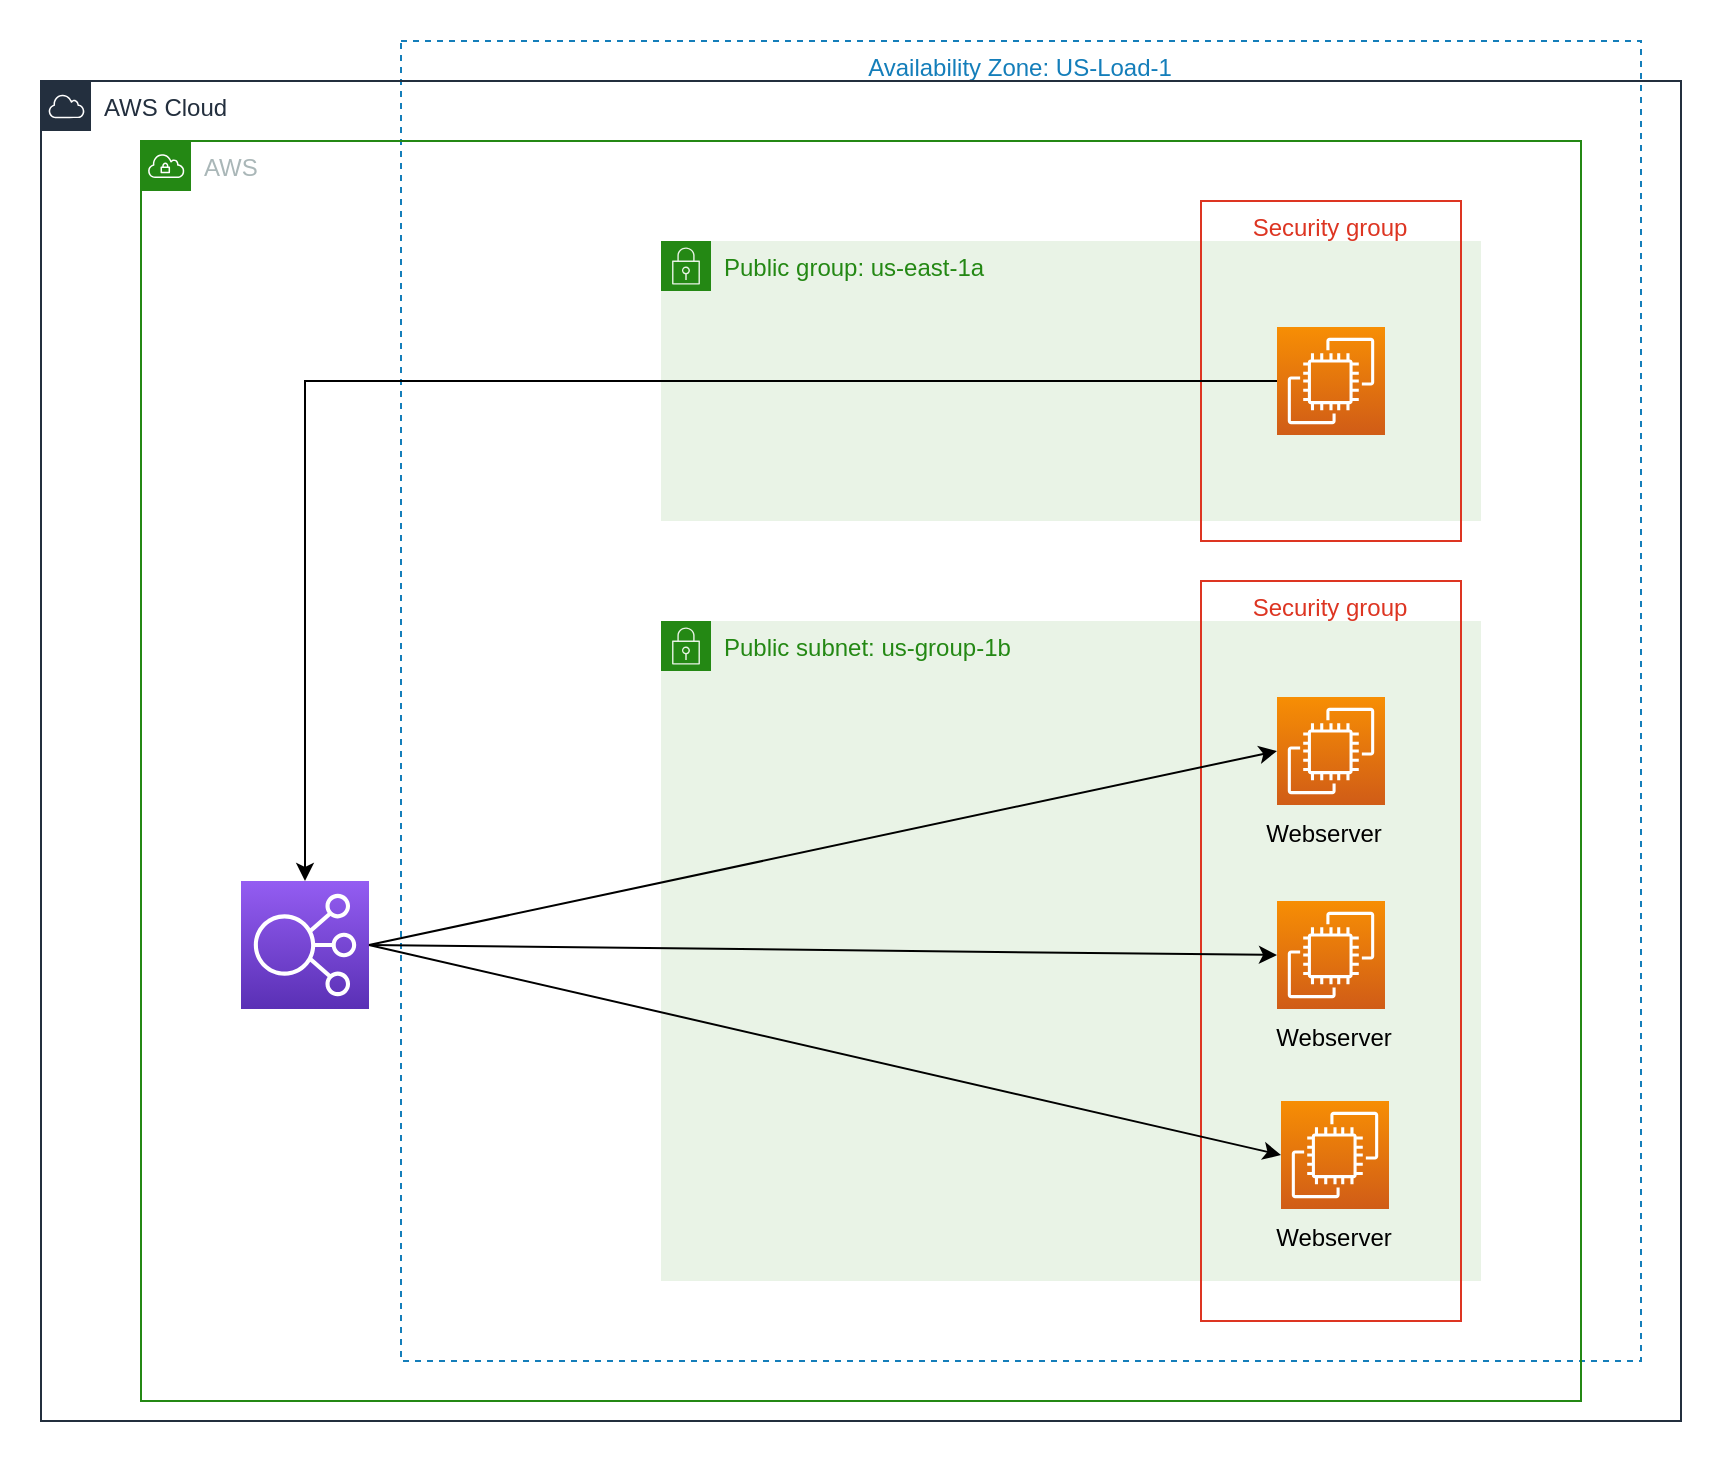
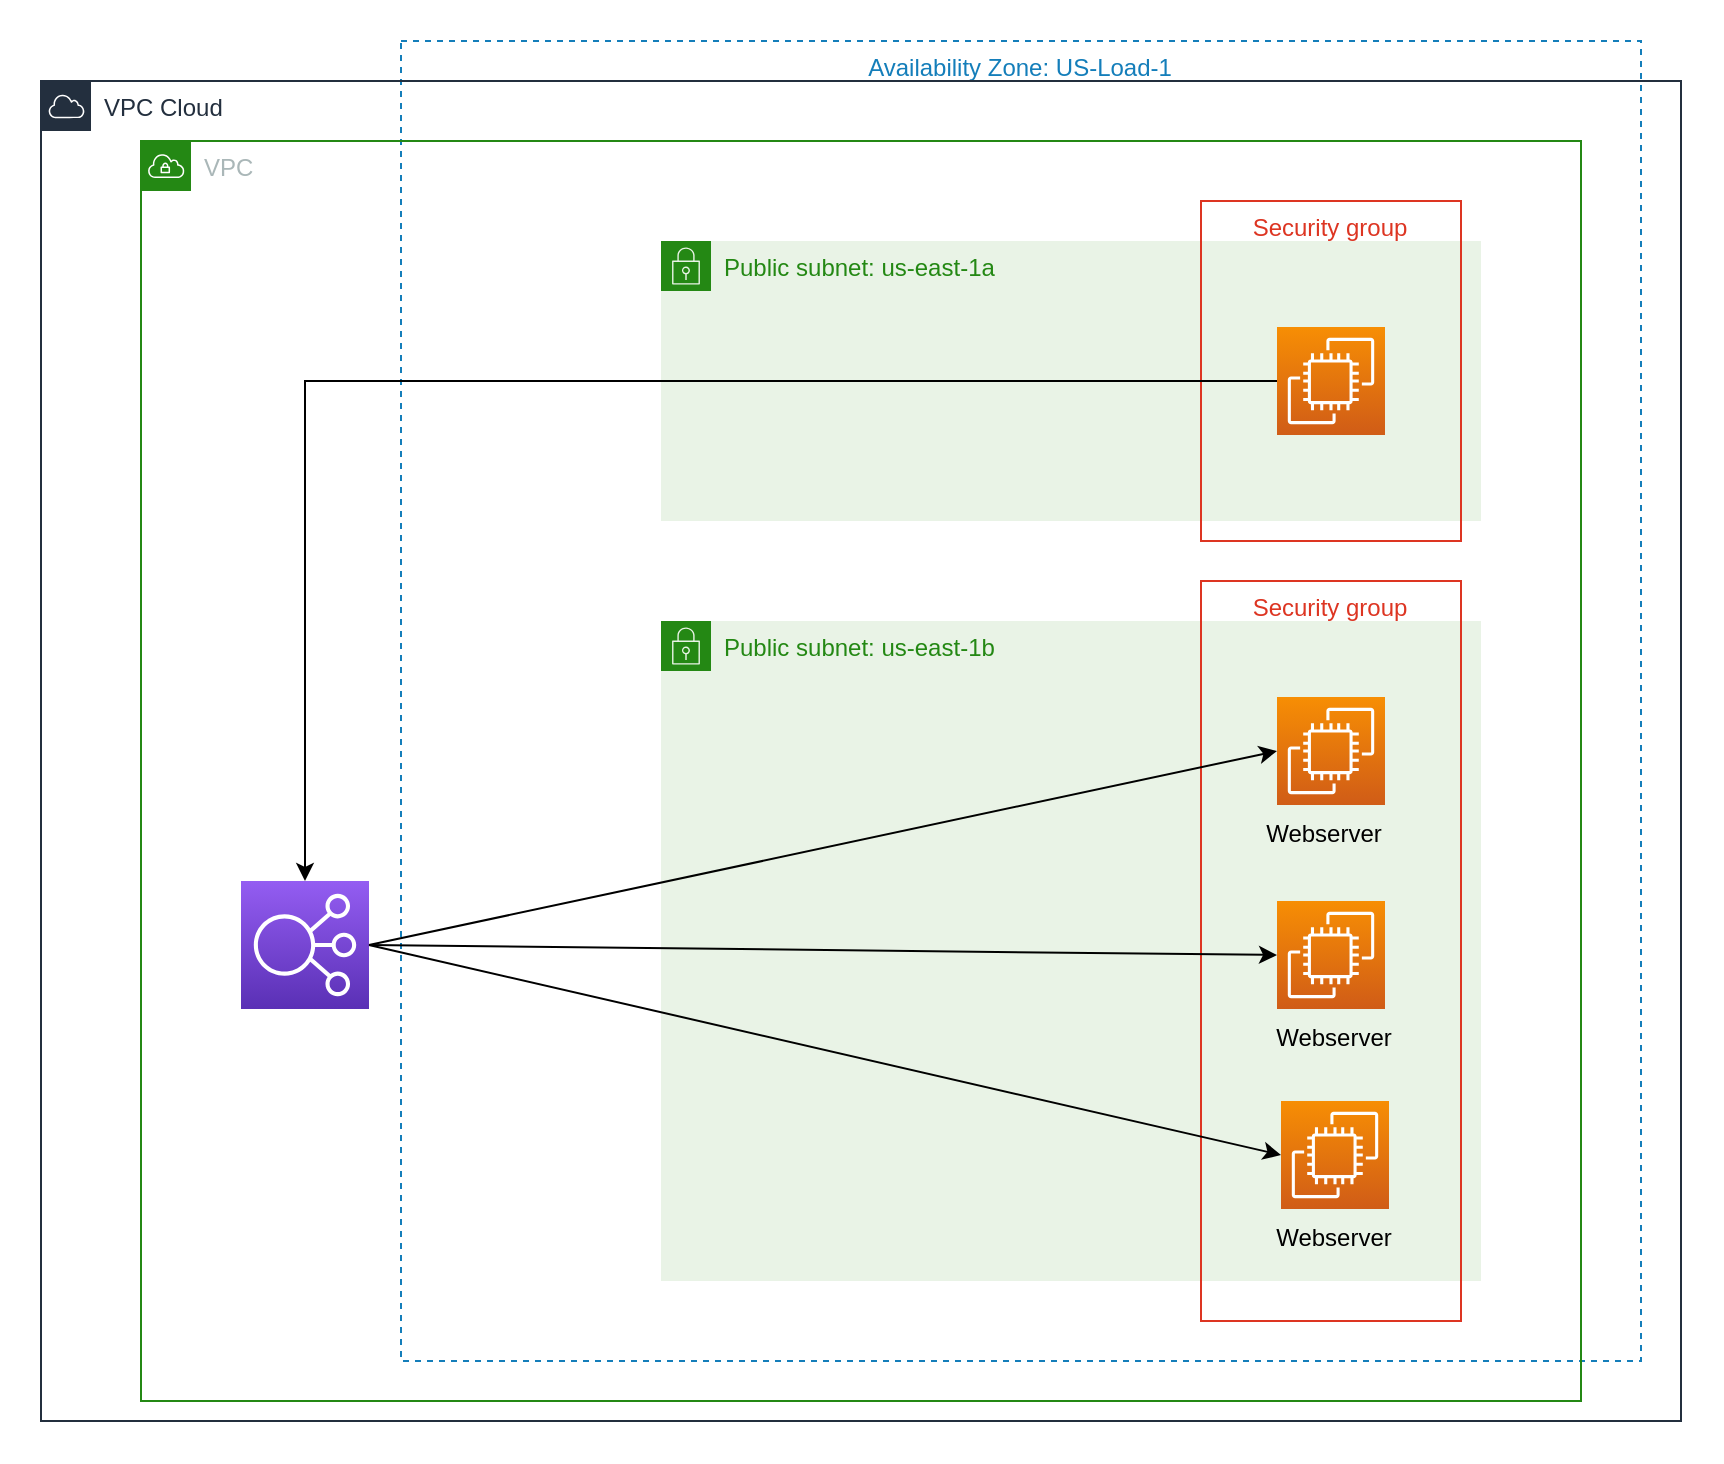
  <mxCell id="0" />
  <mxCell id="1" parent="0" />
  <mxCell id="2" value="Availability Zone: US-Load-1" style="fillColor=none;strokeColor=#147EBA;dashed=1;verticalAlign=top;fontStyle=0;fontColor=#147EBA;" vertex="1" parent="1"><mxGeometry x="200" y="20" width="620" height="660" as="geometry" /></mxCell>
- <mxCell id="3" value="AWS Cloud" style="points=[[0,0],[0.25,0],[0.5,0],[0.75,0],[1,0],[1,0.25],[1,0.5],[1,0.75],[1,1],[0.75,1],[0.5,1],[0.25,1],[0,1],[0,0.75],[0,0.5],[0,0.25]];outlineConnect=0;gradientColor=none;html=1;whiteSpace=wrap;fontSize=12;fontStyle=0;container=1;pointerEvents=0;collapsible=0;recursiveResize=0;shape=mxgraph.aws4.group;grIcon=mxgraph.aws4.group_aws_cloud;strokeColor=#232F3E;fillColor=none;verticalAlign=top;align=left;spacingLeft=30;fontColor=#232F3E;dashed=0;" vertex="1" parent="1"><mxGeometry x="20" y="40" width="820" height="670" as="geometry" /></mxCell>
- <mxCell id="4" value="Public subnet: us-group-1b" style="points=[[0,0],[0.25,0],[0.5,0],[0.75,0],[1,0],[1,0.25],[1,0.5],[1,0.75],[1,1],[0.75,1],[0.5,1],[0.25,1],[0,1],[0,0.75],[0,0.5],[0,0.25]];outlineConnect=0;gradientColor=none;html=1;whiteSpace=wrap;fontSize=12;fontStyle=0;container=1;pointerEvents=0;collapsible=0;recursiveResize=0;shape=mxgraph.aws4.group;grIcon=mxgraph.aws4.group_security_group;grStroke=0;strokeColor=#248814;fillColor=#E9F3E6;verticalAlign=top;align=left;spacingLeft=30;fontColor=#248814;dashed=0;" vertex="1" parent="3"><mxGeometry x="310" y="270" width="410" height="330" as="geometry" /></mxCell>
- <mxCell id="5" value="Public group: us-east-1a" style="points=[[0,0],[0.25,0],[0.5,0],[0.75,0],[1,0],[1,0.25],[1,0.5],[1,0.75],[1,1],[0.75,1],[0.5,1],[0.25,1],[0,1],[0,0.75],[0,0.5],[0,0.25]];outlineConnect=0;gradientColor=none;html=1;whiteSpace=wrap;fontSize=12;fontStyle=0;container=1;pointerEvents=0;collapsible=0;recursiveResize=0;shape=mxgraph.aws4.group;grIcon=mxgraph.aws4.group_security_group;grStroke=0;strokeColor=#248814;fillColor=#E9F3E6;verticalAlign=top;align=left;spacingLeft=30;fontColor=#248814;dashed=0;" vertex="1" parent="3"><mxGeometry x="310" y="80" width="410" height="140" as="geometry" /></mxCell>
+ <mxCell id="3" value="VPC Cloud" style="points=[[0,0],[0.25,0],[0.5,0],[0.75,0],[1,0],[1,0.25],[1,0.5],[1,0.75],[1,1],[0.75,1],[0.5,1],[0.25,1],[0,1],[0,0.75],[0,0.5],[0,0.25]];outlineConnect=0;gradientColor=none;html=1;whiteSpace=wrap;fontSize=12;fontStyle=0;container=1;pointerEvents=0;collapsible=0;recursiveResize=0;shape=mxgraph.aws4.group;grIcon=mxgraph.aws4.group_aws_cloud;strokeColor=#232F3E;fillColor=none;verticalAlign=top;align=left;spacingLeft=30;fontColor=#232F3E;dashed=0;" vertex="1" parent="1"><mxGeometry x="20" y="40" width="820" height="670" as="geometry" /></mxCell>
+ <mxCell id="4" value="Public subnet: us-east-1b" style="points=[[0,0],[0.25,0],[0.5,0],[0.75,0],[1,0],[1,0.25],[1,0.5],[1,0.75],[1,1],[0.75,1],[0.5,1],[0.25,1],[0,1],[0,0.75],[0,0.5],[0,0.25]];outlineConnect=0;gradientColor=none;html=1;whiteSpace=wrap;fontSize=12;fontStyle=0;container=1;pointerEvents=0;collapsible=0;recursiveResize=0;shape=mxgraph.aws4.group;grIcon=mxgraph.aws4.group_security_group;grStroke=0;strokeColor=#248814;fillColor=#E9F3E6;verticalAlign=top;align=left;spacingLeft=30;fontColor=#248814;dashed=0;" vertex="1" parent="3"><mxGeometry x="310" y="270" width="410" height="330" as="geometry" /></mxCell>
+ <mxCell id="5" value="Public subnet: us-east-1a" style="points=[[0,0],[0.25,0],[0.5,0],[0.75,0],[1,0],[1,0.25],[1,0.5],[1,0.75],[1,1],[0.75,1],[0.5,1],[0.25,1],[0,1],[0,0.75],[0,0.5],[0,0.25]];outlineConnect=0;gradientColor=none;html=1;whiteSpace=wrap;fontSize=12;fontStyle=0;container=1;pointerEvents=0;collapsible=0;recursiveResize=0;shape=mxgraph.aws4.group;grIcon=mxgraph.aws4.group_security_group;grStroke=0;strokeColor=#248814;fillColor=#E9F3E6;verticalAlign=top;align=left;spacingLeft=30;fontColor=#248814;dashed=0;" vertex="1" parent="3"><mxGeometry x="310" y="80" width="410" height="140" as="geometry" /></mxCell>
  <mxCell id="6" value="Security group" style="fillColor=none;strokeColor=#DD3522;verticalAlign=top;fontStyle=0;fontColor=#DD3522;" vertex="1" parent="3"><mxGeometry x="580" y="250" width="130" height="370" as="geometry" /></mxCell>
  <mxCell id="7" value="Security group" style="fillColor=none;strokeColor=#DD3522;verticalAlign=top;fontStyle=0;fontColor=#DD3522;" vertex="1" parent="3"><mxGeometry x="580" y="60" width="130" height="170" as="geometry" /></mxCell>
  <mxCell id="8" value="" style="sketch=0;points=[[0,0,0],[0.25,0,0],[0.5,0,0],[0.75,0,0],[1,0,0],[0,1,0],[0.25,1,0],[0.5,1,0],[0.75,1,0],[1,1,0],[0,0.25,0],[0,0.5,0],[0,0.75,0],[1,0.25,0],[1,0.5,0],[1,0.75,0]];outlineConnect=0;fontColor=#232F3E;gradientColor=#F78E04;gradientDirection=north;fillColor=#D05C17;strokeColor=#ffffff;dashed=0;verticalLabelPosition=bottom;verticalAlign=top;align=center;html=1;fontSize=12;fontStyle=0;aspect=fixed;shape=mxgraph.aws4.resourceIcon;resIcon=mxgraph.aws4.ec2;" vertex="1" parent="3"><mxGeometry x="618" y="410" width="54" height="54" as="geometry" /></mxCell>
  <mxCell id="9" value="" style="sketch=0;points=[[0,0,0],[0.25,0,0],[0.5,0,0],[0.75,0,0],[1,0,0],[0,1,0],[0.25,1,0],[0.5,1,0],[0.75,1,0],[1,1,0],[0,0.25,0],[0,0.5,0],[0,0.75,0],[1,0.25,0],[1,0.5,0],[1,0.75,0]];outlineConnect=0;fontColor=#232F3E;gradientColor=#F78E04;gradientDirection=north;fillColor=#D05C17;strokeColor=#ffffff;dashed=0;verticalLabelPosition=bottom;verticalAlign=top;align=center;html=1;fontSize=12;fontStyle=0;aspect=fixed;shape=mxgraph.aws4.resourceIcon;resIcon=mxgraph.aws4.ec2;" vertex="1" parent="3"><mxGeometry x="618" y="308" width="54" height="54" as="geometry" /></mxCell>
- <mxCell id="10" value="AWS" style="points=[[0,0],[0.25,0],[0.5,0],[0.75,0],[1,0],[1,0.25],[1,0.5],[1,0.75],[1,1],[0.75,1],[0.5,1],[0.25,1],[0,1],[0,0.75],[0,0.5],[0,0.25]];outlineConnect=0;gradientColor=none;html=1;whiteSpace=wrap;fontSize=12;fontStyle=0;container=1;pointerEvents=0;collapsible=0;recursiveResize=0;shape=mxgraph.aws4.group;grIcon=mxgraph.aws4.group_vpc;strokeColor=#248814;fillColor=none;verticalAlign=top;align=left;spacingLeft=30;fontColor=#AAB7B8;dashed=0;" vertex="1" parent="3"><mxGeometry x="50" y="30" width="720" height="630" as="geometry" /></mxCell>
+ <mxCell id="10" value="VPC" style="points=[[0,0],[0.25,0],[0.5,0],[0.75,0],[1,0],[1,0.25],[1,0.5],[1,0.75],[1,1],[0.75,1],[0.5,1],[0.25,1],[0,1],[0,0.75],[0,0.5],[0,0.25]];outlineConnect=0;gradientColor=none;html=1;whiteSpace=wrap;fontSize=12;fontStyle=0;container=1;pointerEvents=0;collapsible=0;recursiveResize=0;shape=mxgraph.aws4.group;grIcon=mxgraph.aws4.group_vpc;strokeColor=#248814;fillColor=none;verticalAlign=top;align=left;spacingLeft=30;fontColor=#AAB7B8;dashed=0;" vertex="1" parent="3"><mxGeometry x="50" y="30" width="720" height="630" as="geometry" /></mxCell>
  <mxCell id="11" value="" style="sketch=0;points=[[0,0,0],[0.25,0,0],[0.5,0,0],[0.75,0,0],[1,0,0],[0,1,0],[0.25,1,0],[0.5,1,0],[0.75,1,0],[1,1,0],[0,0.25,0],[0,0.5,0],[0,0.75,0],[1,0.25,0],[1,0.5,0],[1,0.75,0]];outlineConnect=0;fontColor=#232F3E;gradientColor=#F78E04;gradientDirection=north;fillColor=#D05C17;strokeColor=#ffffff;dashed=0;verticalLabelPosition=bottom;verticalAlign=top;align=center;html=1;fontSize=12;fontStyle=0;aspect=fixed;shape=mxgraph.aws4.resourceIcon;resIcon=mxgraph.aws4.ec2;" vertex="1" parent="10"><mxGeometry x="570" y="480" width="54" height="54" as="geometry" /></mxCell>
  <mxCell id="12" value="" style="sketch=0;points=[[0,0,0],[0.25,0,0],[0.5,0,0],[0.75,0,0],[1,0,0],[0,1,0],[0.25,1,0],[0.5,1,0],[0.75,1,0],[1,1,0],[0,0.25,0],[0,0.5,0],[0,0.75,0],[1,0.25,0],[1,0.5,0],[1,0.75,0]];outlineConnect=0;fontColor=#232F3E;gradientColor=#945DF2;gradientDirection=north;fillColor=#5A30B5;strokeColor=#ffffff;dashed=0;verticalLabelPosition=bottom;verticalAlign=top;align=center;html=1;fontSize=12;fontStyle=0;aspect=fixed;shape=mxgraph.aws4.resourceIcon;resIcon=mxgraph.aws4.elastic_load_balancing;" vertex="1" parent="10"><mxGeometry x="50" y="370" width="64" height="64" as="geometry" /></mxCell>
  <mxCell id="13" value="" style="endArrow=classic;html=1;rounded=0;exitX=1;exitY=0.5;exitDx=0;exitDy=0;exitPerimeter=0;entryX=0;entryY=0.5;entryDx=0;entryDy=0;entryPerimeter=0;" edge="1" parent="10" source="12" target="11"><mxGeometry width="50" height="50" relative="1" as="geometry"><mxPoint x="400" y="350" as="sourcePoint" /><mxPoint x="450" y="300" as="targetPoint" /></mxGeometry></mxCell>
  <mxCell id="14" value="Webserver" style="text;html=1;strokeColor=none;fillColor=none;align=center;verticalAlign=middle;whiteSpace=wrap;rounded=0;" vertex="1" parent="10"><mxGeometry x="567" y="434" width="60" height="30" as="geometry" /></mxCell>
  <mxCell id="15" value="Webserver" style="text;html=1;strokeColor=none;fillColor=none;align=center;verticalAlign=middle;whiteSpace=wrap;rounded=0;" vertex="1" parent="10"><mxGeometry x="567" y="534" width="60" height="30" as="geometry" /></mxCell>
  <mxCell id="16" value="" style="endArrow=classic;html=1;rounded=0;exitX=1;exitY=0.5;exitDx=0;exitDy=0;exitPerimeter=0;entryX=0;entryY=0.5;entryDx=0;entryDy=0;entryPerimeter=0;" edge="1" parent="3" source="12" target="8"><mxGeometry width="50" height="50" relative="1" as="geometry"><mxPoint x="420" y="380" as="sourcePoint" /><mxPoint x="470" y="330" as="targetPoint" /></mxGeometry></mxCell>
  <mxCell id="17" value="" style="endArrow=classic;html=1;rounded=0;exitX=1;exitY=0.5;exitDx=0;exitDy=0;exitPerimeter=0;entryX=0;entryY=0.5;entryDx=0;entryDy=0;entryPerimeter=0;" edge="1" parent="3" source="12" target="9"><mxGeometry width="50" height="50" relative="1" as="geometry"><mxPoint x="420" y="380" as="sourcePoint" /><mxPoint x="470" y="330" as="targetPoint" /></mxGeometry></mxCell>
  <mxCell id="18" value="" style="sketch=0;points=[[0,0,0],[0.25,0,0],[0.5,0,0],[0.75,0,0],[1,0,0],[0,1,0],[0.25,1,0],[0.5,1,0],[0.75,1,0],[1,1,0],[0,0.25,0],[0,0.5,0],[0,0.75,0],[1,0.25,0],[1,0.5,0],[1,0.75,0]];outlineConnect=0;fontColor=#232F3E;gradientColor=#F78E04;gradientDirection=north;fillColor=#D05C17;strokeColor=#ffffff;dashed=0;verticalLabelPosition=bottom;verticalAlign=top;align=center;html=1;fontSize=12;fontStyle=0;aspect=fixed;shape=mxgraph.aws4.resourceIcon;resIcon=mxgraph.aws4.ec2;" vertex="1" parent="3"><mxGeometry x="618" y="123" width="54" height="54" as="geometry" /></mxCell>
  <mxCell id="19" value="" style="endArrow=classic;html=1;rounded=0;entryX=0.5;entryY=0;entryDx=0;entryDy=0;entryPerimeter=0;exitX=0;exitY=0.5;exitDx=0;exitDy=0;exitPerimeter=0;" edge="1" parent="3" source="18" target="12"><mxGeometry width="50" height="50" relative="1" as="geometry"><mxPoint x="500" y="330" as="sourcePoint" /><mxPoint x="450" y="380" as="targetPoint" /><Array as="points"><mxPoint x="132" y="150" /></Array></mxGeometry></mxCell>
  <mxCell id="20" value="Webserver" style="text;html=1;strokeColor=none;fillColor=none;align=center;verticalAlign=middle;whiteSpace=wrap;rounded=0;" vertex="1" parent="3"><mxGeometry x="612" y="362" width="60" height="30" as="geometry" /></mxCell>
